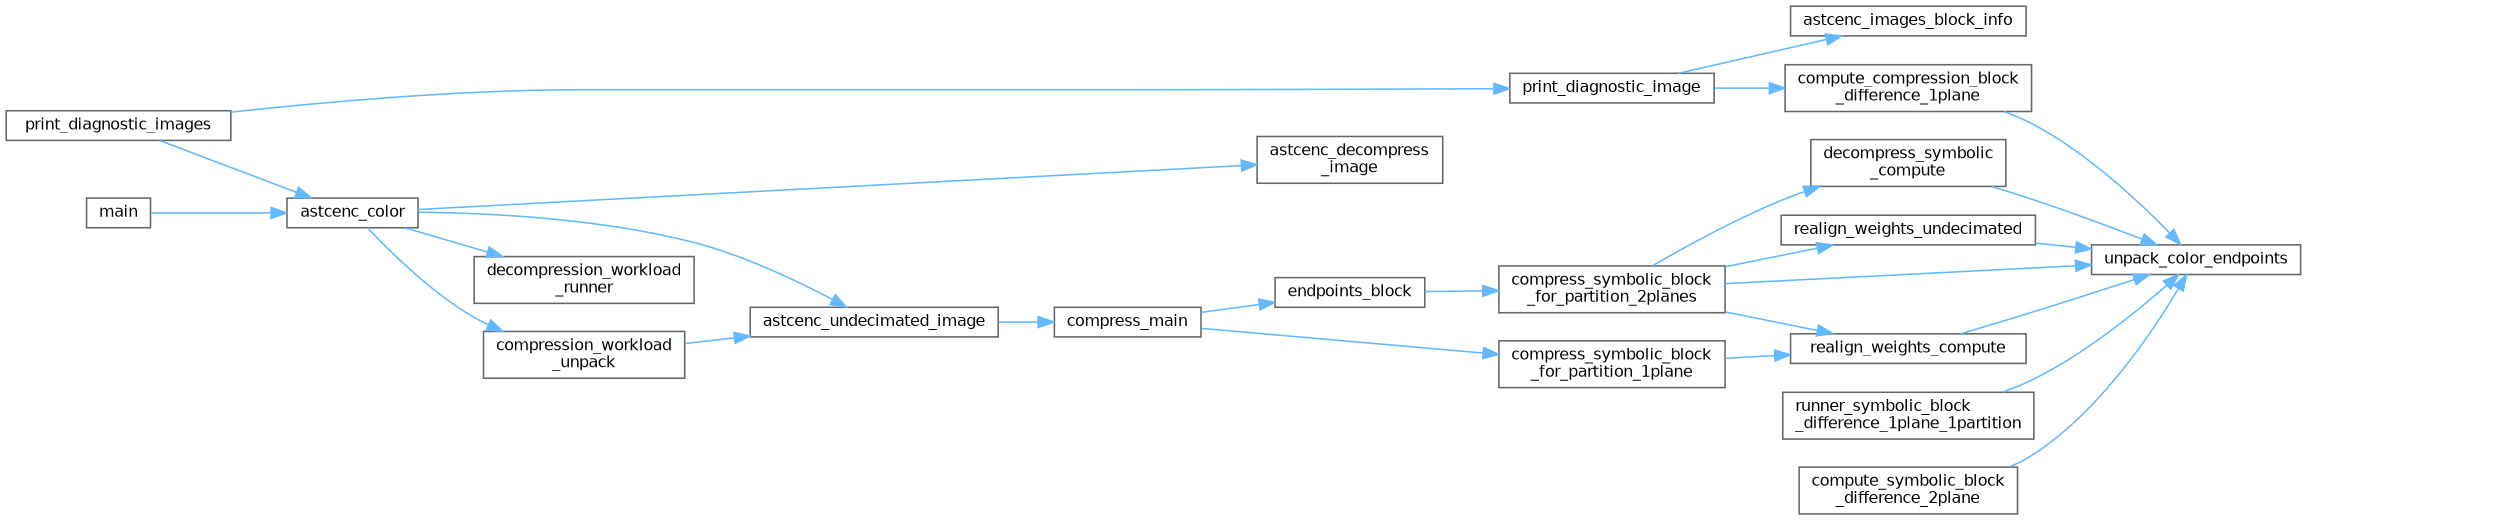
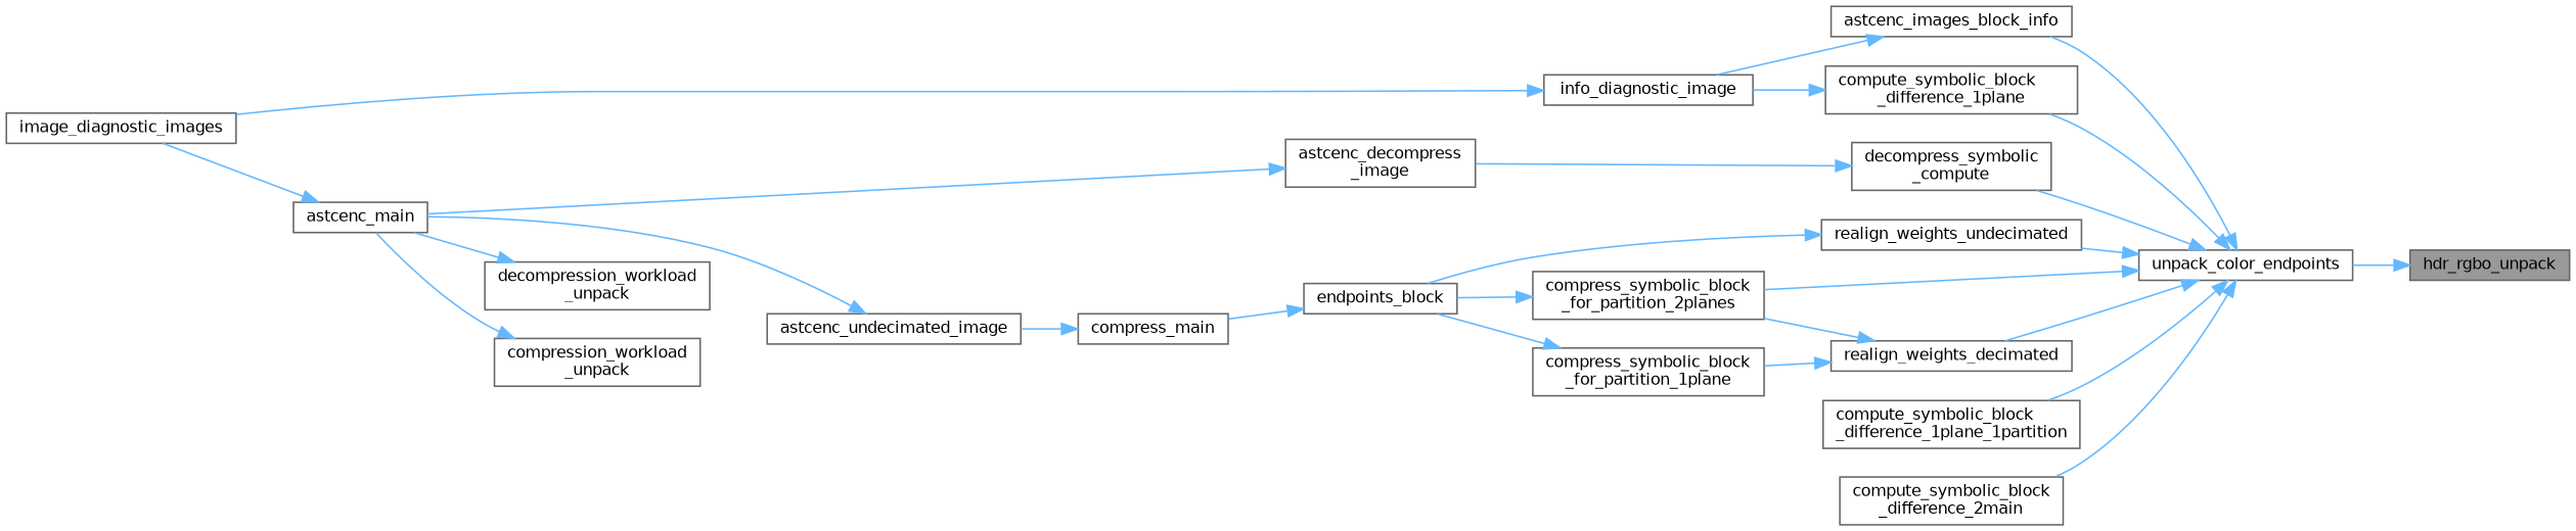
  digraph {
    rankdir=RL
    node [color=grey40 fillcolor=white fontname=Helvetica fontsize=10 shape=box style=filled]
    edge [color=steelblue1 dir=back fontname=Helvetica fontsize=10 labelfontname=Helvetica labelfontsize=10 style=solid]
+   n1 [color=gray40 fillcolor=grey60 fontcolor=black height=0.2 label=hdr_rgbo_unpack width=0.4]
    n2 [height=0.2 label=unpack_color_endpoints width=0.4]
    n3 [height=0.2 label=astcenc_images_block_info width=0.4]
-   n4 [height=0.2 label="compute_compression_block\l_difference_1plane" width=0.4]
-   n5 [height=0.2 label="runner_symbolic_block\l_difference_1plane_1partition" width=0.4]
-   n6 [height=0.2 label="compute_symbolic_block\l_difference_2plane" width=0.4]
+   n4 [height=0.2 label="compute_symbolic_block\l_difference_1plane" width=0.4]
+   n5 [height=0.2 label="compute_symbolic_block\l_difference_1plane_1partition" width=0.4]
+   n6 [height=0.2 label="compute_symbolic_block\l_difference_2main" width=0.4]
    n7 [height=0.2 label="decompress_symbolic\l_compute" width=0.4]
-   n8 [height=0.2 label=realign_weights_compute width=0.4]
+   n8 [height=0.2 label=realign_weights_decimated width=0.4]
    n9 [height=0.2 label=realign_weights_undecimated width=0.4]
    n10 [height=0.2 label="compress_symbolic_block\l_for_partition_2planes" width=0.4]
-   n11 [height=0.2 label=print_diagnostic_image width=0.4]
+   n11 [height=0.2 label=info_diagnostic_image width=0.4]
    n12 [height=0.2 label="astcenc_decompress\l_image" width=0.4]
    n13 [height=0.2 label="compress_symbolic_block\l_for_partition_1plane" width=0.4]
-   n14 [height=0.2 label=print_diagnostic_images width=0.4]
-   n15 [height=0.2 label=astcenc_color width=0.4]
-   n16 [height=0.2 label=main width=0.4]
+   n14 [height=0.2 label=image_diagnostic_images width=0.4]
+   n15 [height=0.2 label=astcenc_main width=0.4]
    n17 [height=0.2 label=endpoints_block width=0.4]
    n18 [height=0.2 label=compress_main width=0.4]
    n19 [height=0.2 label=astcenc_undecimated_image width=0.4]
    n20 [height=0.2 label="compression_workload\l_unpack" width=0.4]
-   n21 [height=0.2 label="decompression_workload\l_runner" width=0.4]
+   n21 [height=0.2 label="decompression_workload\l_unpack" width=0.4]
+   n1 -> n2
+   n2 -> n3
    n2 -> n4
    n2 -> n5
    n2 -> n6
    n2 -> n7
    n2 -> n8
    n2 -> n9
    n2 -> n10
    n3 -> n11
    n4 -> n11
-   n7 -> n10
+   n7 -> n12
    n8 -> n10
    n8 -> n13
-   n9 -> n10
+   n9 -> n17
    n10 -> n17
    n11 -> n14
    n12 -> n15
-   n13 -> n18
+   n13 -> n17
    n15 -> n14
-   n15 -> n16
    n17 -> n18
    n18 -> n19
    n19 -> n15
-   n19 -> n20
    n20 -> n15
    n21 -> n15
  }
